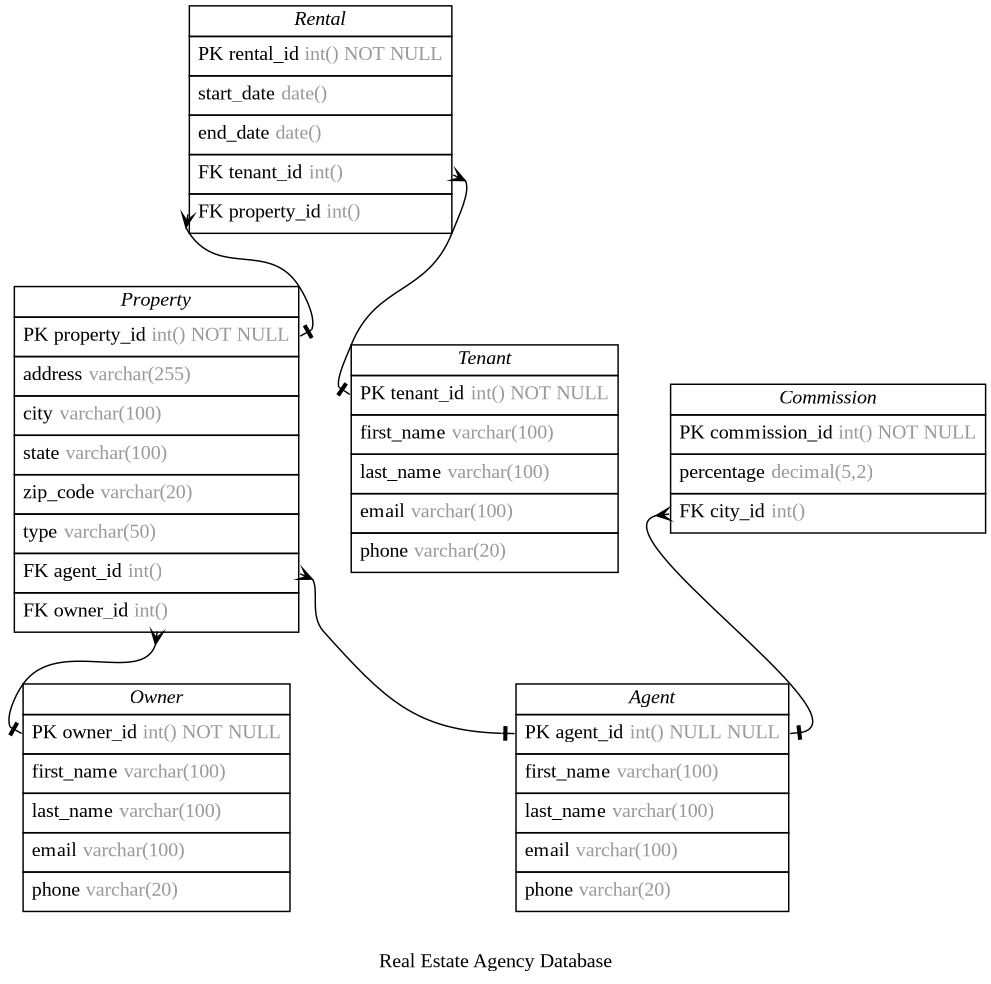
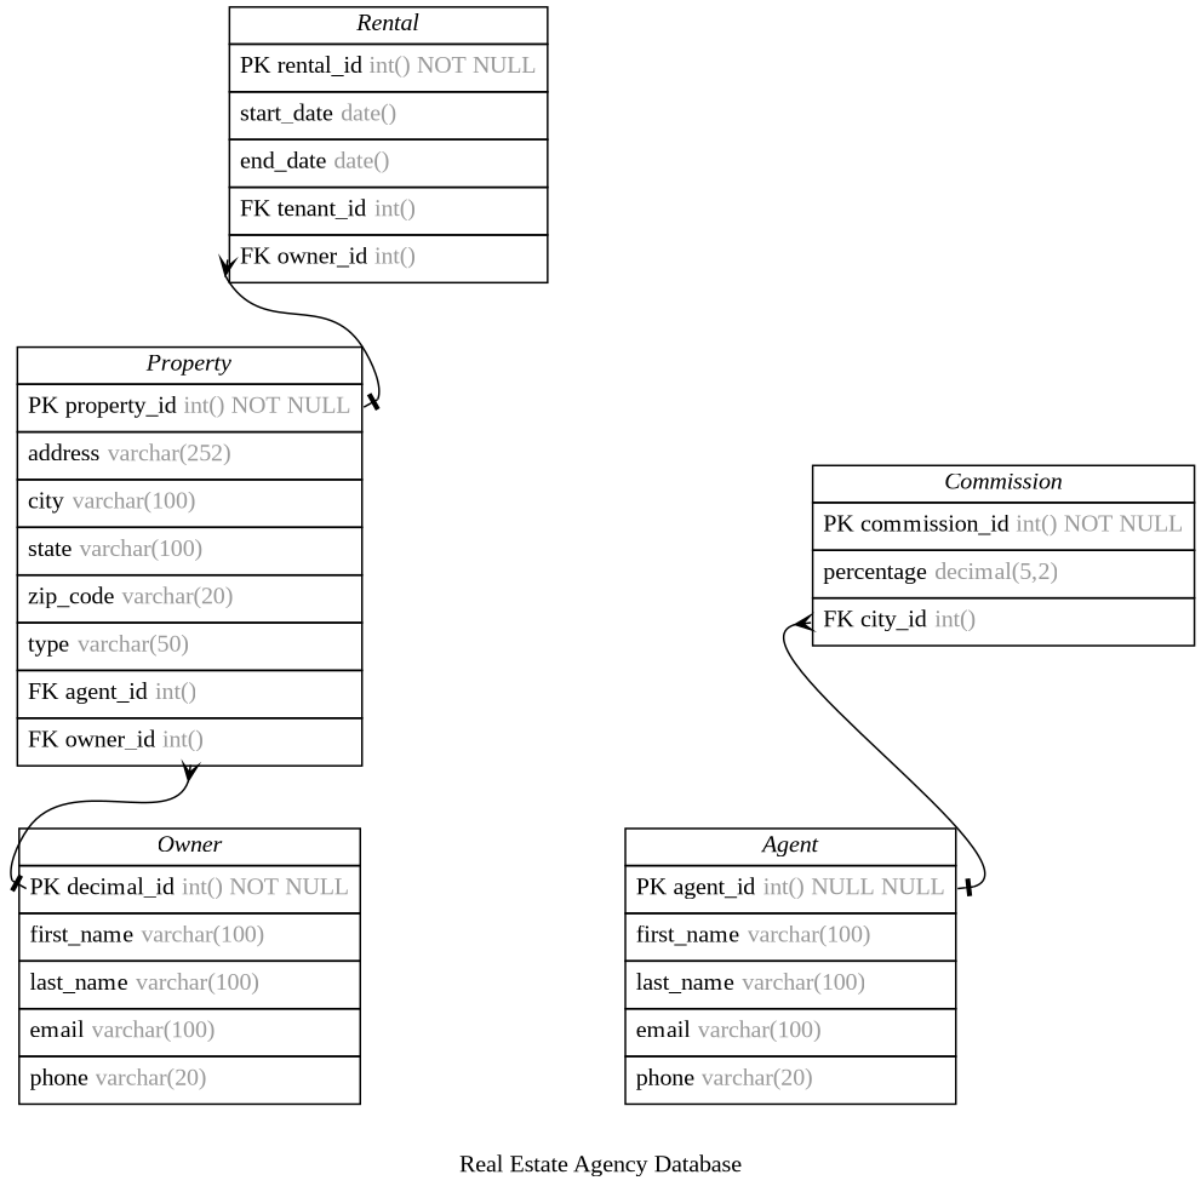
  digraph {
    concentrate=true
    fontname="Liberation Serif"
    label="Real Estate Agency Database"
    nodesep=0.5
    rankdir=TB
    splines=spline
    node [fontname="Liberation Serif" shape=plain]
    edge [arrowhead=noneotee arrowsize=0.9 arrowtail=ocrow dir=both fontname="Liberation Serif" fontsize=12 headport=agent_id labelangle=32 labeldistance=1.8 penwidth=1.0 tailport=agent_id]
    n1 [label=<         <table border="0" cellborder="1" cellspacing="0" >         <tr><td><i>Agent</i></td></tr>         <tr><td port="agent_id" align="left" cellpadding="5">PK agent_id <font color="grey60">int() NULL NULL</font></td></tr>         <tr><td port="first_name" align="left" cellpadding="5">first_name <font color="grey60">varchar(100)</font></td></tr>         <tr><td port="last_name" align="left" cellpadding="5">last_name <font color="grey60">varchar(100)</font></td></tr>         <tr><td port="email" align="left" cellpadding="5">email <font color="grey60">varchar(100)</font></td></tr>         <tr><td port="phone" align="left" cellpadding="5">phone <font color="grey60">varchar(20)</font></td></tr>     </table>>]
-   n2 [label=<         <table border="0" cellborder="1" cellspacing="0" >         <tr><td><i>Property</i></td></tr>         <tr><td port="property_id" align="left" cellpadding="5">PK property_id <font color="grey60">int() NOT NULL</font></td></tr>         <tr><td port="address" align="left" cellpadding="5">address <font color="grey60">varchar(255)</font></td></tr>         <tr><td port="city" align="left" cellpadding="5">city <font color="grey60">varchar(100)</font></td></tr>         <tr><td port="state" align="left" cellpadding="5">state <font color="grey60">varchar(100)</font></td></tr>         <tr><td port="zip_code" align="left" cellpadding="5">zip_code <font color="grey60">varchar(20)</font></td></tr>         <tr><td port="type" align="left" cellpadding="5">type <font color="grey60">varchar(50)</font></td></tr>         <tr><td port="agent_id" align="left" cellpadding="5">FK agent_id <font color="grey60">int()</font></td></tr>         <tr><td port="owner_id" align="left" cellpadding="5">FK owner_id <font color="grey60">int()</font></td></tr>     </table>>]
-   n3 [label=<         <table border="0" cellborder="1" cellspacing="0" >         <tr><td><i>Owner</i></td></tr>         <tr><td port="owner_id" align="left" cellpadding="5">PK owner_id <font color="grey60">int() NOT NULL</font></td></tr>         <tr><td port="first_name" align="left" cellpadding="5">first_name <font color="grey60">varchar(100)</font></td></tr>         <tr><td port="last_name" align="left" cellpadding="5">last_name <font color="grey60">varchar(100)</font></td></tr>         <tr><td port="email" align="left" cellpadding="5">email <font color="grey60">varchar(100)</font></td></tr>         <tr><td port="phone" align="left" cellpadding="5">phone <font color="grey60">varchar(20)</font></td></tr>     </table>>]
-   n4 [label=<         <table border="0" cellborder="1" cellspacing="0" >         <tr><td><i>Tenant</i></td></tr>         <tr><td port="tenant_id" align="left" cellpadding="5">PK tenant_id <font color="grey60">int() NOT NULL</font></td></tr>         <tr><td port="first_name" align="left" cellpadding="5">first_name <font color="grey60">varchar(100)</font></td></tr>         <tr><td port="last_name" align="left" cellpadding="5">last_name <font color="grey60">varchar(100)</font></td></tr>         <tr><td port="email" align="left" cellpadding="5">email <font color="grey60">varchar(100)</font></td></tr>         <tr><td port="phone" align="left" cellpadding="5">phone <font color="grey60">varchar(20)</font></td></tr>     </table>>]
-   n5 [label=<         <table border="0" cellborder="1" cellspacing="0" >         <tr><td><i>Rental</i></td></tr>         <tr><td port="rental_id" align="left" cellpadding="5">PK rental_id <font color="grey60">int() NOT NULL</font></td></tr>         <tr><td port="start_date" align="left" cellpadding="5">start_date <font color="grey60">date()</font></td></tr>         <tr><td port="end_date" align="left" cellpadding="5">end_date <font color="grey60">date()</font></td></tr>         <tr><td port="tenant_id" align="left" cellpadding="5">FK tenant_id <font color="grey60">int()</font></td></tr>         <tr><td port="property_id" align="left" cellpadding="5">FK property_id <font color="grey60">int()</font></td></tr>     </table>>]
+   n2 [label=<         <table border="0" cellborder="1" cellspacing="0" >         <tr><td><i>Property</i></td></tr>         <tr><td port="property_id" align="left" cellpadding="5">PK property_id <font color="grey60">int() NOT NULL</font></td></tr>         <tr><td port="address" align="left" cellpadding="5">address <font color="grey60">varchar(252)</font></td></tr>         <tr><td port="city" align="left" cellpadding="5">city <font color="grey60">varchar(100)</font></td></tr>         <tr><td port="state" align="left" cellpadding="5">state <font color="grey60">varchar(100)</font></td></tr>         <tr><td port="zip_code" align="left" cellpadding="5">zip_code <font color="grey60">varchar(20)</font></td></tr>         <tr><td port="type" align="left" cellpadding="5">type <font color="grey60">varchar(50)</font></td></tr>         <tr><td port="agent_id" align="left" cellpadding="5">FK agent_id <font color="grey60">int()</font></td></tr>         <tr><td port="owner_id" align="left" cellpadding="5">FK owner_id <font color="grey60">int()</font></td></tr>     </table>>]
+   n3 [label=<         <table border="0" cellborder="1" cellspacing="0" >         <tr><td><i>Owner</i></td></tr>         <tr><td port="owner_id" align="left" cellpadding="5">PK decimal_id <font color="grey60">int() NOT NULL</font></td></tr>         <tr><td port="first_name" align="left" cellpadding="5">first_name <font color="grey60">varchar(100)</font></td></tr>         <tr><td port="last_name" align="left" cellpadding="5">last_name <font color="grey60">varchar(100)</font></td></tr>         <tr><td port="email" align="left" cellpadding="5">email <font color="grey60">varchar(100)</font></td></tr>         <tr><td port="phone" align="left" cellpadding="5">phone <font color="grey60">varchar(20)</font></td></tr>     </table>>]
+   n5 [label=<         <table border="0" cellborder="1" cellspacing="0" >         <tr><td><i>Rental</i></td></tr>         <tr><td port="rental_id" align="left" cellpadding="5">PK rental_id <font color="grey60">int() NOT NULL</font></td></tr>         <tr><td port="start_date" align="left" cellpadding="5">start_date <font color="grey60">date()</font></td></tr>         <tr><td port="end_date" align="left" cellpadding="5">end_date <font color="grey60">date()</font></td></tr>         <tr><td port="tenant_id" align="left" cellpadding="5">FK tenant_id <font color="grey60">int()</font></td></tr>         <tr><td port="property_id" align="left" cellpadding="5">FK owner_id <font color="grey60">int()</font></td></tr>     </table>>]
    n6 [label=<         <table border="0" cellborder="1" cellspacing="0" >         <tr><td><i>Commission</i></td></tr>         <tr><td port="commission_id" align="left" cellpadding="5">PK commission_id <font color="grey60">int() NOT NULL</font></td></tr>         <tr><td port="percentage" align="left" cellpadding="5">percentage <font color="grey60">decimal(5,2)</font></td></tr>         <tr><td port="agent_id" align="left" cellpadding="5">FK city_id <font color="grey60">int()</font></td></tr>     </table>>]
-   n2 -> n1
    n2 -> n3 [headport=owner_id tailport=owner_id]
    n5 -> n2 [headport=property_id tailport=property_id]
-   n5 -> n4 [headport=tenant_id tailport=tenant_id]
    n6 -> n1
  }
